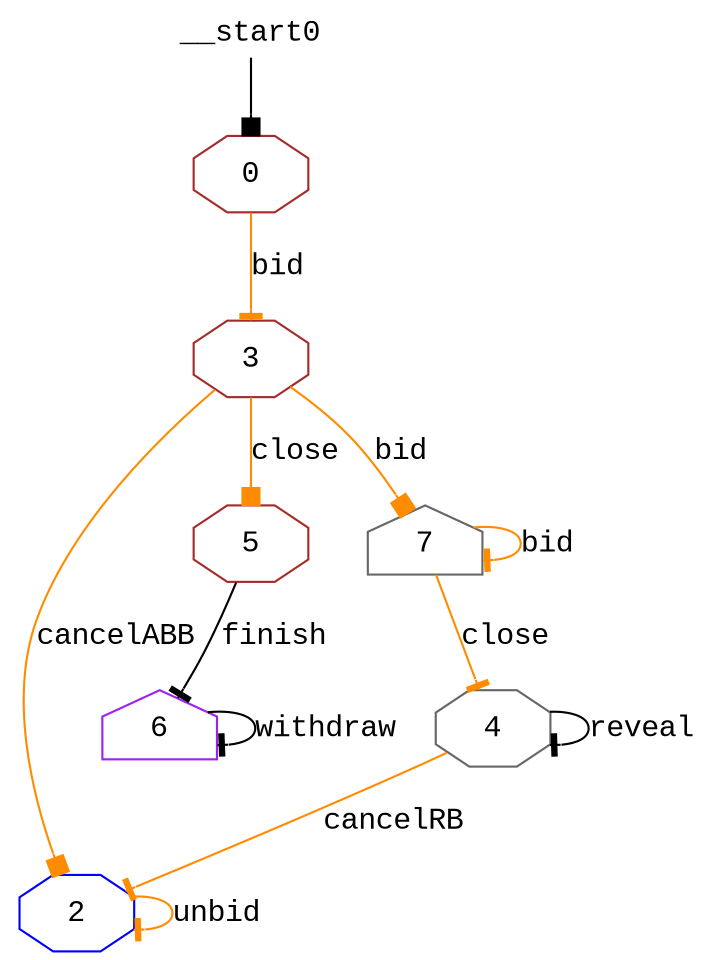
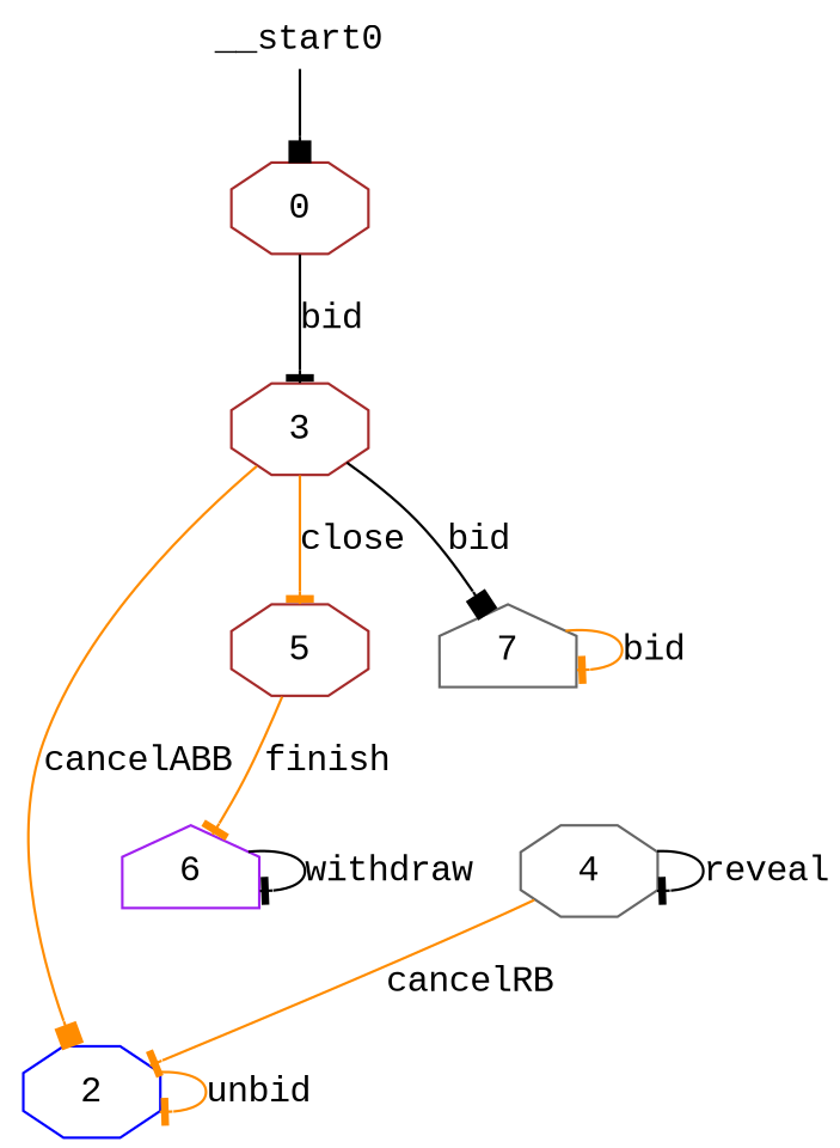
  digraph {
    fontname="Liberation Mono"
    node [color=brown fontname="Liberation Mono" shape=octagon]
    edge [arrowhead=tee color=darkorange fontname="Liberation Mono"]
    n1 [label=0]
    n2 [label=3]
    n3 [color=blue label=2]
    n4 [label=5]
    n5 [color=gray40 label=7 shape=house]
    n6 [color=purple label=6 shape=house]
    n7 [color=gray40 label=4]
    __start0 [height=0 shape=none width=0]
-   n1 -> n2 [label=bid]
+   n1 -> n2 [color=black label=bid]
    n2 -> n3 [arrowhead=box label=cancelABB]
-   n2 -> n4 [arrowhead=box label=close]
-   n2 -> n5 [arrowhead=box label=bid]
+   n2 -> n4 [label=close]
+   n2 -> n5 [arrowhead=box color=black label=bid]
    n3 -> n3 [label=unbid]
-   n4 -> n6 [color=black label=finish]
+   n4 -> n6 [label=finish]
    n5 -> n5 [label=bid]
-   n5 -> n7 [label=close]
    n6 -> n6 [color=black label=withdraw]
    n7 -> n3 [label=cancelRB]
    n7 -> n7 [color=black label=reveal]
    __start0 -> n1 [arrowhead=box color=black]
  }
